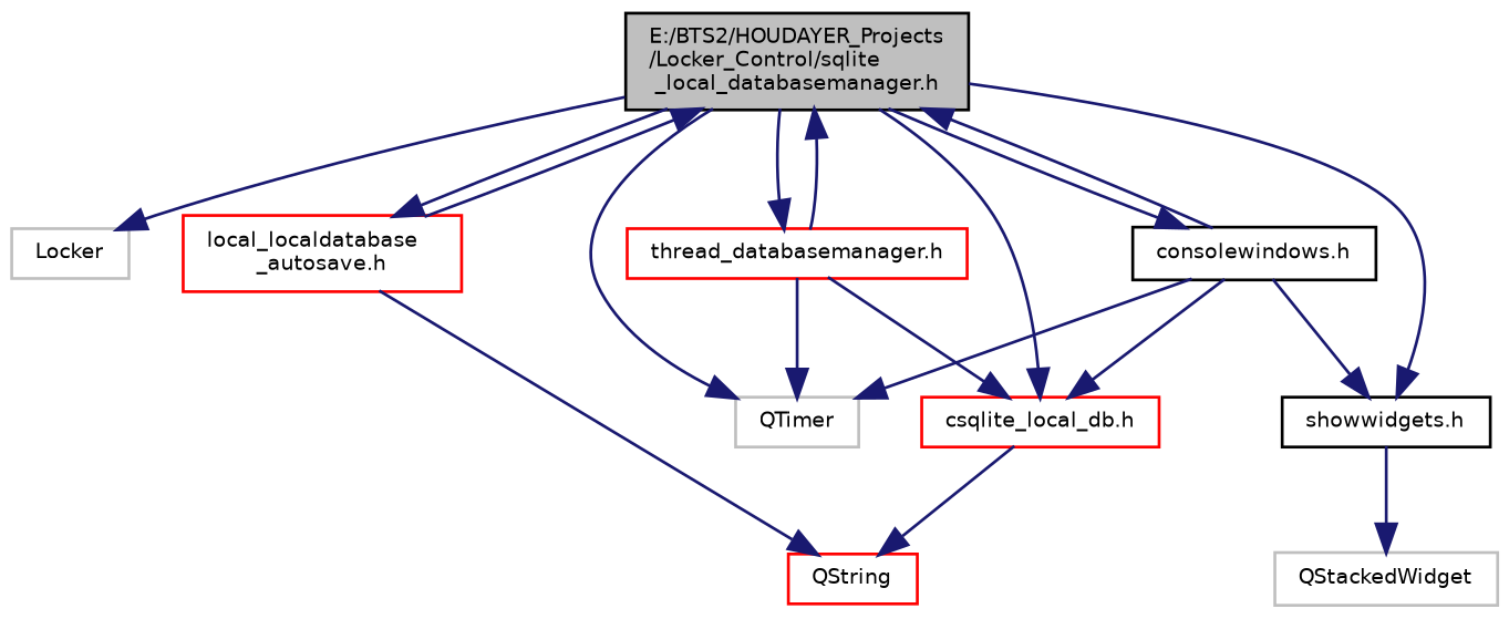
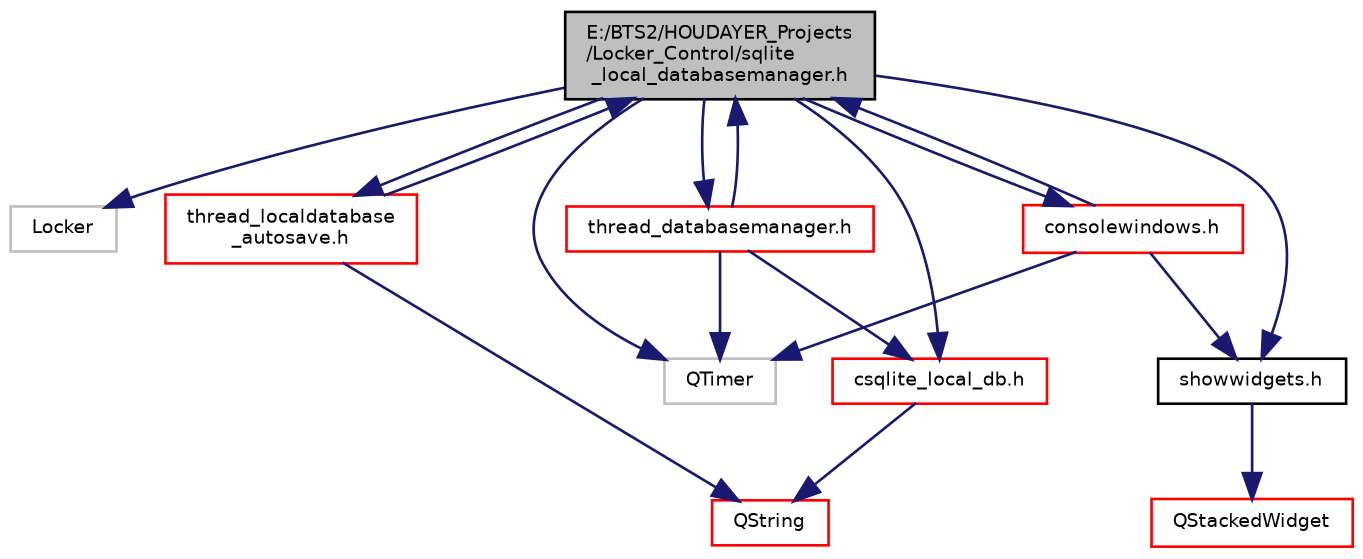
  digraph {
    node [color=red fontname=Helvetica fontsize=7 shape=record]
    edge [color=midnightblue fontname=Helvetica fontsize=7 labelfontname=Helvetica labelfontsize=7 style=solid]
    n1 [color=black fillcolor=grey75 fontcolor=black height=0.2 label="E:/BTS2/HOUDAYER_Projects\l/Locker_Control/sqlite\l_local_databasemanager.h" style=filled width=0.4]
    n2 [color=grey75 height=0.2 label=Locker width=0.4]
    n3 [color=grey75 height=0.2 label=QTimer width=0.4]
    n4 [color=black height=0.2 label="showwidgets.h" width=0.4]
    n5 [height=0.2 label="csqlite_local_db.h" width=0.4]
    n6 [height=0.2 label="thread_databasemanager.h" width=0.4]
-   n7 [color=black height=0.2 label="consolewindows.h" width=0.4]
-   n8 [height=0.2 label="local_localdatabase\l_autosave.h" width=0.4]
-   n9 [color=grey75 height=0.2 label=QStackedWidget width=0.4]
+   n7 [height=0.2 label="consolewindows.h" width=0.4]
+   n8 [height=0.2 label="thread_localdatabase\l_autosave.h" width=0.4]
+   n9 [height=0.2 label=QStackedWidget width=0.4]
    n10 [height=0.2 label=QString width=0.4]
    n1 -> n2
    n1 -> n3
    n1 -> n4
    n1 -> n5
    n1 -> n6
    n1 -> n7
    n1 -> n8
    n4 -> n9
    n5 -> n10
    n6 -> n1
    n6 -> n3
    n6 -> n5
    n7 -> n1
    n7 -> n3
    n7 -> n4
-   n7 -> n5
    n8 -> n1
    n8 -> n10
  }
